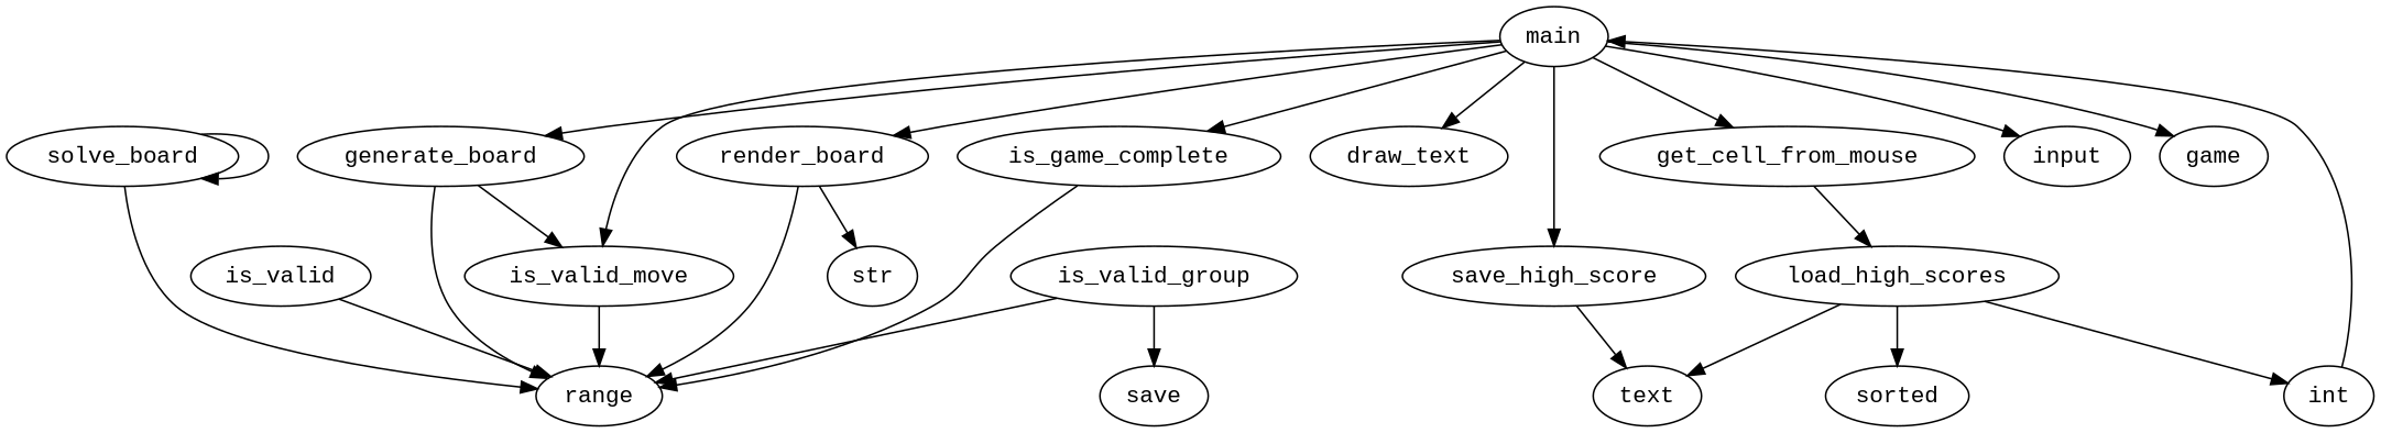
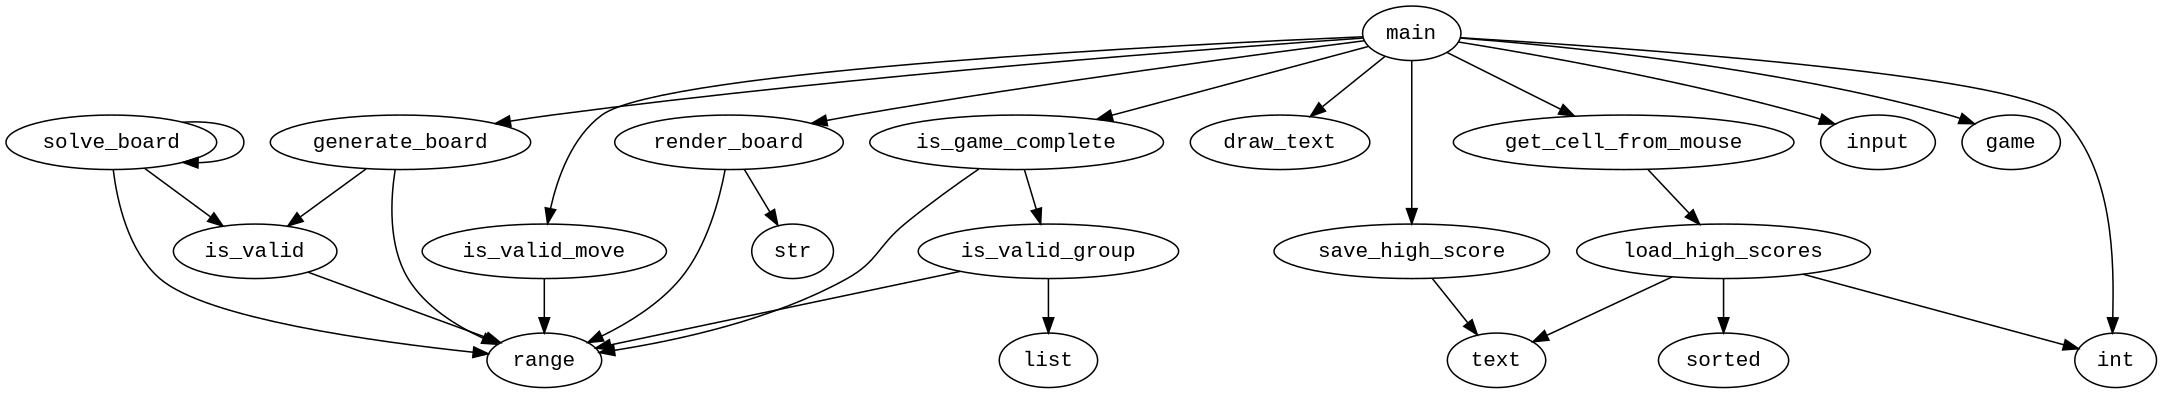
  digraph {
    fontname="Liberation Mono"
    node [fontname="Liberation Mono"]
    edge [fontname="Liberation Mono"]
    is_valid
    range
    solve_board
    generate_board
    is_game_complete
    is_valid_group
-   list [label=save]
+   list
    n8 [label=text]
    save_high_score
    load_high_scores
    sorted
    int
    main
    render_board
    draw_text
    get_cell_from_mouse
    is_valid_move
    input
    n19 [label=game]
    str
    is_valid -> range
+   solve_board -> is_valid
    solve_board -> range
    solve_board -> solve_board
-   generate_board -> is_valid_move
+   generate_board -> is_valid
    generate_board -> range
    is_game_complete -> range
+   is_game_complete -> is_valid_group
    is_valid_group -> range
    is_valid_group -> list
    save_high_score -> n8
    load_high_scores -> n8
    load_high_scores -> sorted
    load_high_scores -> int
    main -> generate_board
    main -> is_game_complete
    main -> save_high_score
-   int -> main
+   main -> int
    main -> render_board
    main -> draw_text
    main -> get_cell_from_mouse
    main -> is_valid_move
    main -> input
    main -> n19
    render_board -> range
    render_board -> str
    get_cell_from_mouse -> load_high_scores
    is_valid_move -> range
  }
